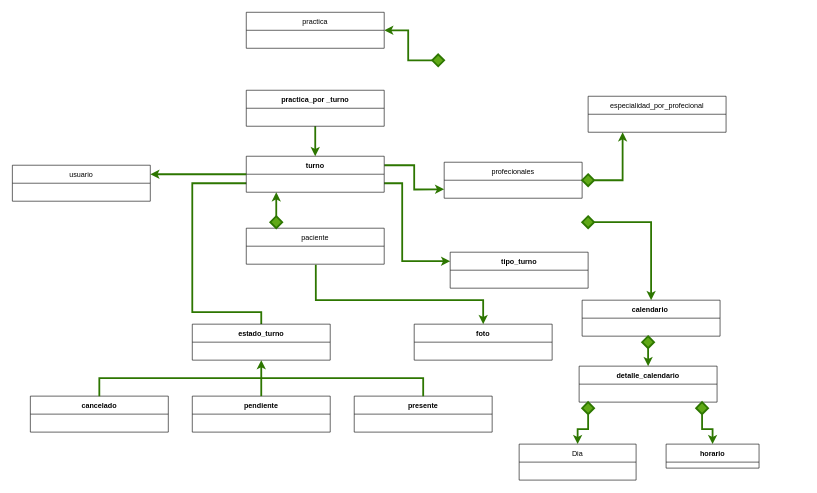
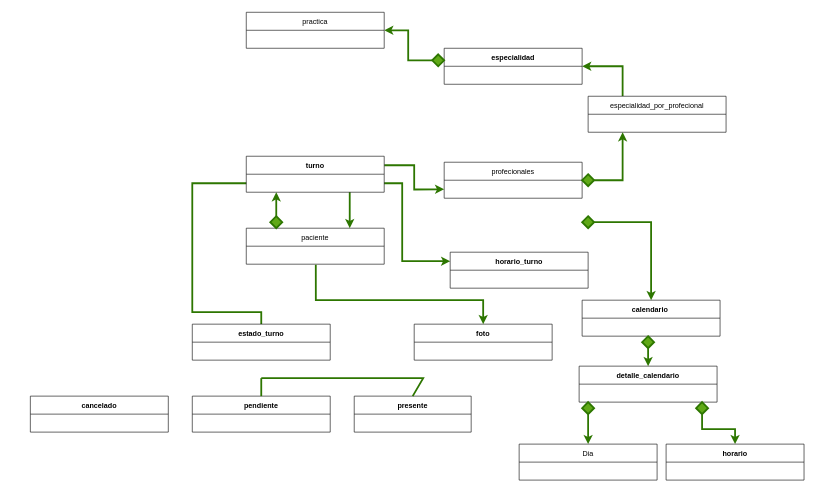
  <mxCell id="0" />
  <mxCell id="1" parent="0" />
- <mxCell id="2" value="usuario" style="swimlane;fontStyle=0;childLayout=stackLayout;horizontal=1;startSize=30;horizontalStack=0;resizeParent=1;resizeParentMax=0;resizeLast=0;collapsible=1;marginBottom=0;" parent="1" vertex="1"><mxGeometry x="20" y="275" width="230" height="60" as="geometry" /></mxCell>
  <mxCell id="3" value="practica" style="swimlane;fontStyle=0;childLayout=stackLayout;horizontal=1;startSize=30;horizontalStack=0;resizeParent=1;resizeParentMax=0;resizeLast=0;collapsible=1;marginBottom=0;" parent="1" vertex="1"><mxGeometry x="410" y="20" width="230" height="60" as="geometry" /></mxCell>
- <mxCell id="4" value="Dia" style="swimlane;fontStyle=0;childLayout=stackLayout;horizontal=1;startSize=30;horizontalStack=0;resizeParent=1;resizeParentMax=0;resizeLast=0;collapsible=1;marginBottom=0;" parent="1" vertex="1"><mxGeometry x="865" y="740" width="195" height="60" as="geometry" /></mxCell>
+ <mxCell id="4" value="Dia" style="swimlane;fontStyle=0;childLayout=stackLayout;horizontal=1;startSize=30;horizontalStack=0;resizeParent=1;resizeParentMax=0;resizeLast=0;collapsible=1;marginBottom=0;" parent="1" vertex="1"><mxGeometry x="865" y="740" width="230" height="60" as="geometry" /></mxCell>
+ <mxCell id="5" style="edgeStyle=orthogonalEdgeStyle;rounded=0;orthogonalLoop=1;jettySize=auto;html=1;exitX=0.25;exitY=0;exitDx=0;exitDy=0;entryX=1;entryY=0.5;entryDx=0;entryDy=0;fillColor=#60a917;strokeColor=#2D7600;strokeWidth=3;" edge="1" parent="1" source="6" target="14"><mxGeometry relative="1" as="geometry" /></mxCell>
  <mxCell id="6" value="especialidad_por_profecional" style="swimlane;fontStyle=0;childLayout=stackLayout;horizontal=1;startSize=30;horizontalStack=0;resizeParent=1;resizeParentMax=0;resizeLast=0;collapsible=1;marginBottom=0;verticalAlign=middle;" parent="1" vertex="1"><mxGeometry x="980" y="160" width="230" height="60" as="geometry" /></mxCell>
  <mxCell id="7" value="profecionales" style="swimlane;fontStyle=0;childLayout=stackLayout;horizontal=1;startSize=30;horizontalStack=0;resizeParent=1;resizeParentMax=0;resizeLast=0;collapsible=1;marginBottom=0;" parent="1" vertex="1"><mxGeometry x="740" y="270" width="230" height="60" as="geometry" /></mxCell>
  <mxCell id="8" value="paciente" style="swimlane;fontStyle=0;childLayout=stackLayout;horizontal=1;startSize=30;horizontalStack=0;resizeParent=1;resizeParentMax=0;resizeLast=0;collapsible=1;marginBottom=0;" parent="1" vertex="1"><mxGeometry x="410" y="380" width="230" height="60" as="geometry" /></mxCell>
  <mxCell id="9" style="edgeStyle=orthogonalEdgeStyle;rounded=0;orthogonalLoop=1;jettySize=auto;html=1;exitX=1;exitY=0.25;exitDx=0;exitDy=0;entryX=0;entryY=0.5;entryDx=0;entryDy=0;strokeWidth=3;fillColor=#60a917;strokeColor=#2D7600;" edge="1" parent="1" source="13"><mxGeometry relative="1" as="geometry"><mxPoint x="740" y="315" as="targetPoint" /></mxGeometry></mxCell>
  <mxCell id="10" style="edgeStyle=orthogonalEdgeStyle;rounded=0;orthogonalLoop=1;jettySize=auto;html=1;exitX=1;exitY=0.75;exitDx=0;exitDy=0;entryX=0;entryY=0.25;entryDx=0;entryDy=0;strokeWidth=3;fillColor=#60a917;strokeColor=#2D7600;" edge="1" parent="1" source="13" target="18"><mxGeometry relative="1" as="geometry"><Array as="points"><mxPoint x="670" y="305" /><mxPoint x="670" y="435" /></Array></mxGeometry></mxCell>
+ <mxCell id="11" style="edgeStyle=orthogonalEdgeStyle;rounded=0;orthogonalLoop=1;jettySize=auto;html=1;exitX=0.75;exitY=1;exitDx=0;exitDy=0;entryX=0.75;entryY=0;entryDx=0;entryDy=0;strokeWidth=3;fillColor=#60a917;strokeColor=#2D7600;" edge="1" parent="1" source="13" target="8"><mxGeometry relative="1" as="geometry" /></mxCell>
  <mxCell id="12" style="edgeStyle=orthogonalEdgeStyle;rounded=0;orthogonalLoop=1;jettySize=auto;html=1;exitX=0;exitY=0.75;exitDx=0;exitDy=0;entryX=0.5;entryY=0;entryDx=0;entryDy=0;strokeWidth=3;fillColor=#60a917;strokeColor=#2D7600;endArrow=none;" edge="1" parent="1" source="13" target="20"><mxGeometry relative="1" as="geometry"><Array as="points"><mxPoint x="320" y="305" /><mxPoint x="320" y="520" /><mxPoint x="435" y="520" /></Array></mxGeometry></mxCell>
  <mxCell id="13" value="turno" style="swimlane;fontStyle=1;childLayout=stackLayout;horizontal=1;startSize=30;horizontalStack=0;resizeParent=1;resizeParentMax=0;resizeLast=0;collapsible=1;marginBottom=0;" parent="1" vertex="1"><mxGeometry x="410" y="260" width="230" height="60" as="geometry" /></mxCell>
+ <mxCell id="14" value="especialidad" style="swimlane;fontStyle=1;childLayout=stackLayout;horizontal=1;startSize=30;horizontalStack=0;resizeParent=1;resizeParentMax=0;resizeLast=0;collapsible=1;marginBottom=0;" vertex="1" parent="1"><mxGeometry x="740" y="80" width="230" height="60" as="geometry" /></mxCell>
  <mxCell id="15" value="calendario " style="swimlane;fontStyle=1;childLayout=stackLayout;horizontal=1;startSize=30;horizontalStack=0;resizeParent=1;resizeParentMax=0;resizeLast=0;collapsible=1;marginBottom=0;" vertex="1" parent="1"><mxGeometry x="970" y="500" width="230" height="60" as="geometry" /></mxCell>
  <mxCell id="16" value="detalle_calendario" style="swimlane;fontStyle=1;childLayout=stackLayout;horizontal=1;startSize=30;horizontalStack=0;resizeParent=1;resizeParentMax=0;resizeLast=0;collapsible=1;marginBottom=0;" vertex="1" parent="1"><mxGeometry x="965" y="610" width="230" height="60" as="geometry" /></mxCell>
- <mxCell id="17" value="horario" style="swimlane;fontStyle=1;childLayout=stackLayout;horizontal=1;startSize=30;horizontalStack=0;resizeParent=1;resizeParentMax=0;resizeLast=0;collapsible=1;marginBottom=0;" vertex="1" parent="1"><mxGeometry x="1110" y="740" width="155" height="40" as="geometry" /></mxCell>
- <mxCell id="18" value="tipo_turno" style="swimlane;fontStyle=1;childLayout=stackLayout;horizontal=1;startSize=30;horizontalStack=0;resizeParent=1;resizeParentMax=0;resizeLast=0;collapsible=1;marginBottom=0;" vertex="1" parent="1"><mxGeometry x="750" y="420" width="230" height="60" as="geometry" /></mxCell>
+ <mxCell id="17" value="horario" style="swimlane;fontStyle=1;childLayout=stackLayout;horizontal=1;startSize=30;horizontalStack=0;resizeParent=1;resizeParentMax=0;resizeLast=0;collapsible=1;marginBottom=0;" vertex="1" parent="1"><mxGeometry x="1110" y="740" width="230" height="60" as="geometry" /></mxCell>
+ <mxCell id="18" value="horario_turno" style="swimlane;fontStyle=1;childLayout=stackLayout;horizontal=1;startSize=30;horizontalStack=0;resizeParent=1;resizeParentMax=0;resizeLast=0;collapsible=1;marginBottom=0;" vertex="1" parent="1"><mxGeometry x="750" y="420" width="230" height="60" as="geometry" /></mxCell>
  <mxCell id="19" value="foto" style="swimlane;fontStyle=1;childLayout=stackLayout;horizontal=1;startSize=30;horizontalStack=0;resizeParent=1;resizeParentMax=0;resizeLast=0;collapsible=1;marginBottom=0;" vertex="1" parent="1"><mxGeometry x="690" y="540" width="230" height="60" as="geometry" /></mxCell>
  <mxCell id="20" value="estado_turno" style="swimlane;fontStyle=1;childLayout=stackLayout;horizontal=1;startSize=30;horizontalStack=0;resizeParent=1;resizeParentMax=0;resizeLast=0;collapsible=1;marginBottom=0;" vertex="1" parent="1"><mxGeometry x="320" y="540" width="230" height="60" as="geometry" /></mxCell>
- <mxCell id="21" style="edgeStyle=orthogonalEdgeStyle;rounded=0;orthogonalLoop=1;jettySize=auto;html=1;exitX=0.5;exitY=1;exitDx=0;exitDy=0;entryX=0.5;entryY=0;entryDx=0;entryDy=0;fillColor=#60a917;strokeColor=#2D7600;strokeWidth=3;" edge="1" parent="1" source="22" target="13"><mxGeometry relative="1" as="geometry" /></mxCell>
- <mxCell id="22" value="practica_por _turno" style="swimlane;fontStyle=1;childLayout=stackLayout;horizontal=1;startSize=30;horizontalStack=0;resizeParent=1;resizeParentMax=0;resizeLast=0;collapsible=1;marginBottom=0;" vertex="1" parent="1"><mxGeometry x="410" y="150" width="230" height="60" as="geometry" /></mxCell>
  <mxCell id="23" value="cancelado" style="swimlane;fontStyle=1;childLayout=stackLayout;horizontal=1;startSize=30;horizontalStack=0;resizeParent=1;resizeParentMax=0;resizeLast=0;collapsible=1;marginBottom=0;" vertex="1" parent="1"><mxGeometry x="50" y="660" width="230" height="60" as="geometry" /></mxCell>
- <mxCell id="24" value="presente" style="swimlane;fontStyle=1;childLayout=stackLayout;horizontal=1;startSize=30;horizontalStack=0;resizeParent=1;resizeParentMax=0;resizeLast=0;collapsible=1;marginBottom=0;" vertex="1" parent="1"><mxGeometry x="590" y="660" width="230" height="60" as="geometry" /></mxCell>
+ <mxCell id="24" value="presente" style="swimlane;fontStyle=1;childLayout=stackLayout;horizontal=1;startSize=30;horizontalStack=0;resizeParent=1;resizeParentMax=0;resizeLast=0;collapsible=1;marginBottom=0;" vertex="1" parent="1"><mxGeometry x="590" y="660" width="195" height="60" as="geometry" /></mxCell>
  <mxCell id="25" value="pendiente" style="swimlane;fontStyle=1;childLayout=stackLayout;horizontal=1;startSize=30;horizontalStack=0;resizeParent=1;resizeParentMax=0;resizeLast=0;collapsible=1;marginBottom=0;" vertex="1" parent="1"><mxGeometry x="320" y="660" width="230" height="60" as="geometry" /></mxCell>
- <mxCell id="26" value="" style="endArrow=classic;html=1;rounded=0;exitX=0.5;exitY=0;exitDx=0;exitDy=0;entryX=0.5;entryY=1;entryDx=0;entryDy=0;strokeWidth=3;fillColor=#60a917;strokeColor=#2D7600;" edge="1" parent="1" source="23" target="20"><mxGeometry width="50" height="50" relative="1" as="geometry"><mxPoint x="740" y="500" as="sourcePoint" /><mxPoint x="790" y="450" as="targetPoint" /><Array as="points"><mxPoint x="165" y="630" /><mxPoint x="310" y="630" /><mxPoint x="435" y="630" /></Array></mxGeometry></mxCell>
  <mxCell id="27" value="" style="endArrow=none;html=1;rounded=0;exitX=0.5;exitY=0;exitDx=0;exitDy=0;fillColor=#60a917;strokeColor=#2D7600;strokeWidth=3;" edge="1" parent="1" source="25"><mxGeometry width="50" height="50" relative="1" as="geometry"><mxPoint x="740" y="500" as="sourcePoint" /><mxPoint x="435" y="630" as="targetPoint" /></mxGeometry></mxCell>
- <mxCell id="28" value="" style="endArrow=classic;html=1;rounded=0;entryX=1;entryY=0.25;entryDx=0;entryDy=0;exitX=0;exitY=0.5;exitDx=0;exitDy=0;fillColor=#60a917;strokeColor=#2D7600;strokeWidth=3;" edge="1" parent="1" source="13" target="2"><mxGeometry width="50" height="50" relative="1" as="geometry"><mxPoint x="240" y="450" as="sourcePoint" /><mxPoint x="290" y="400" as="targetPoint" /></mxGeometry></mxCell>
  <mxCell id="29" value="" style="rhombus;whiteSpace=wrap;html=1;strokeWidth=3;fillColor=#60a917;fontColor=#ffffff;strokeColor=#2D7600;" vertex="1" parent="1"><mxGeometry x="450" y="360" width="20" height="20" as="geometry" /></mxCell>
  <mxCell id="30" value="" style="endArrow=classic;html=1;rounded=0;exitX=0.5;exitY=0;exitDx=0;exitDy=0;strokeWidth=3;fillColor=#60a917;strokeColor=#2D7600;" edge="1" parent="1" source="29"><mxGeometry width="50" height="50" relative="1" as="geometry"><mxPoint x="580" y="450" as="sourcePoint" /><mxPoint x="460" y="320" as="targetPoint" /></mxGeometry></mxCell>
  <mxCell id="31" value="" style="endArrow=classic;html=1;rounded=0;entryX=0.5;entryY=0;entryDx=0;entryDy=0;exitX=0.504;exitY=1.033;exitDx=0;exitDy=0;exitPerimeter=0;strokeWidth=3;fillColor=#60a917;strokeColor=#2D7600;" edge="1" parent="1" target="19"><mxGeometry width="50" height="50" relative="1" as="geometry"><mxPoint x="525.92" y="440.99" as="sourcePoint" /><mxPoint x="630" y="400" as="targetPoint" /><Array as="points"><mxPoint x="526" y="500" /><mxPoint x="805" y="500" /></Array></mxGeometry></mxCell>
  <mxCell id="32" style="edgeStyle=orthogonalEdgeStyle;rounded=0;orthogonalLoop=1;jettySize=auto;html=1;exitX=1;exitY=0.5;exitDx=0;exitDy=0;entryX=0.25;entryY=1;entryDx=0;entryDy=0;fillColor=#60a917;strokeColor=#2D7600;strokeWidth=3;" edge="1" parent="1" source="33" target="6"><mxGeometry relative="1" as="geometry" /></mxCell>
  <mxCell id="33" value="" style="rhombus;whiteSpace=wrap;html=1;strokeWidth=3;fillColor=#60a917;fontColor=#ffffff;strokeColor=#2D7600;" vertex="1" parent="1"><mxGeometry x="970" y="290" width="20" height="20" as="geometry" /></mxCell>
  <mxCell id="34" style="edgeStyle=orthogonalEdgeStyle;rounded=0;orthogonalLoop=1;jettySize=auto;html=1;exitX=0.5;exitY=1;exitDx=0;exitDy=0;entryX=0.5;entryY=0;entryDx=0;entryDy=0;strokeWidth=3;fillColor=#60a917;strokeColor=#2D7600;" edge="1" parent="1" source="35" target="16"><mxGeometry relative="1" as="geometry" /></mxCell>
  <mxCell id="35" value="" style="rhombus;whiteSpace=wrap;html=1;fillColor=#60a917;fontColor=#ffffff;strokeColor=#2D7600;strokeWidth=3;" vertex="1" parent="1"><mxGeometry x="1070" y="560" width="20" height="20" as="geometry" /></mxCell>
  <mxCell id="36" style="edgeStyle=orthogonalEdgeStyle;rounded=0;orthogonalLoop=1;jettySize=auto;html=1;exitX=1;exitY=0.5;exitDx=0;exitDy=0;entryX=0.5;entryY=0;entryDx=0;entryDy=0;strokeWidth=3;fillColor=#60a917;strokeColor=#2D7600;" edge="1" parent="1" source="37" target="15"><mxGeometry relative="1" as="geometry" /></mxCell>
  <mxCell id="37" value="" style="rhombus;whiteSpace=wrap;html=1;strokeWidth=3;fillColor=#60a917;fontColor=#ffffff;strokeColor=#2D7600;" vertex="1" parent="1"><mxGeometry x="970" y="360" width="20" height="20" as="geometry" /></mxCell>
  <mxCell id="38" style="edgeStyle=orthogonalEdgeStyle;rounded=0;orthogonalLoop=1;jettySize=auto;html=1;exitX=0;exitY=0.5;exitDx=0;exitDy=0;entryX=1;entryY=0.5;entryDx=0;entryDy=0;fillColor=#60a917;strokeColor=#2D7600;strokeWidth=3;" edge="1" parent="1" source="39" target="3"><mxGeometry relative="1" as="geometry" /></mxCell>
  <mxCell id="39" value="" style="rhombus;whiteSpace=wrap;html=1;strokeWidth=3;fillColor=#60a917;fontColor=#ffffff;strokeColor=#2D7600;" vertex="1" parent="1"><mxGeometry x="720" y="90" width="20" height="20" as="geometry" /></mxCell>
  <mxCell id="40" value="" style="endArrow=none;html=1;rounded=0;strokeWidth=3;entryX=0.5;entryY=0;entryDx=0;entryDy=0;fillColor=#60a917;strokeColor=#2D7600;" edge="1" parent="1" target="24"><mxGeometry width="50" height="50" relative="1" as="geometry"><mxPoint x="435" y="630" as="sourcePoint" /><mxPoint x="770" y="450" as="targetPoint" /><Array as="points"><mxPoint x="705" y="630" /></Array></mxGeometry></mxCell>
  <mxCell id="41" style="edgeStyle=orthogonalEdgeStyle;rounded=0;orthogonalLoop=1;jettySize=auto;html=1;exitX=0.5;exitY=1;exitDx=0;exitDy=0;entryX=0.5;entryY=0;entryDx=0;entryDy=0;strokeWidth=3;fillColor=#60a917;strokeColor=#2D7600;" edge="1" parent="1" source="42" target="4"><mxGeometry relative="1" as="geometry" /></mxCell>
  <mxCell id="42" value="" style="rhombus;whiteSpace=wrap;html=1;fillColor=#60a917;fontColor=#ffffff;strokeColor=#2D7600;strokeWidth=3;" vertex="1" parent="1"><mxGeometry x="970" y="670" width="20" height="20" as="geometry" /></mxCell>
  <mxCell id="43" style="edgeStyle=orthogonalEdgeStyle;rounded=0;orthogonalLoop=1;jettySize=auto;html=1;exitX=0.5;exitY=1;exitDx=0;exitDy=0;entryX=0.5;entryY=0;entryDx=0;entryDy=0;strokeWidth=3;fillColor=#60a917;strokeColor=#2D7600;" edge="1" parent="1" source="44" target="17"><mxGeometry relative="1" as="geometry" /></mxCell>
  <mxCell id="44" value="" style="rhombus;whiteSpace=wrap;html=1;fillColor=#60a917;fontColor=#ffffff;strokeColor=#2D7600;strokeWidth=3;" vertex="1" parent="1"><mxGeometry x="1160" y="670" width="20" height="20" as="geometry" /></mxCell>
